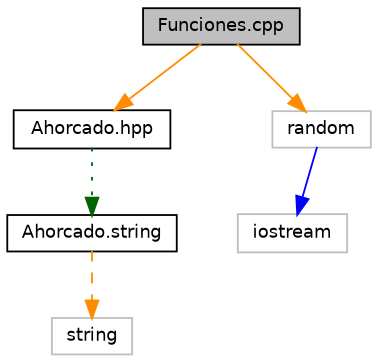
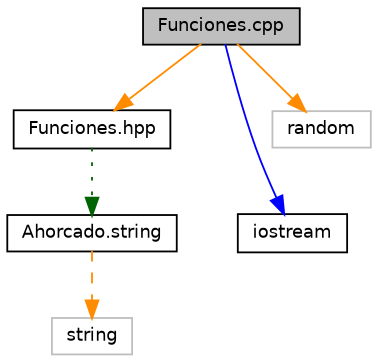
  digraph {
    node [color=black fillcolor=white fontname=Helvetica fontsize=10 shape=record style=filled]
    edge [color=darkorange fontname=Helvetica fontsize=10 labelfontname=Helvetica labelfontsize=10 style=solid]
    n1 [fillcolor=grey75 fontcolor=black height=0.2 label="Funciones.cpp" width=0.4]
-   n2 [height=0.2 label="Ahorcado.hpp" width=0.4]
-   n3 [color=grey75 height=0.2 label=iostream width=0.4]
+   n2 [height=0.2 label="Funciones.hpp" width=0.4]
+   n3 [height=0.2 label=iostream width=0.4]
    n4 [color=grey75 height=0.2 label=random width=0.4]
    n5 [height=0.2 label="Ahorcado.string" width=0.4]
    n6 [color=grey75 height=0.2 label=string width=0.4]
    n1 -> n2
-   n4 -> n3 [color=blue]
+   n1 -> n3 [color=blue]
    n1 -> n4
    n2 -> n5 [color=darkgreen style=dotted]
    n5 -> n6 [style=dashed]
  }
